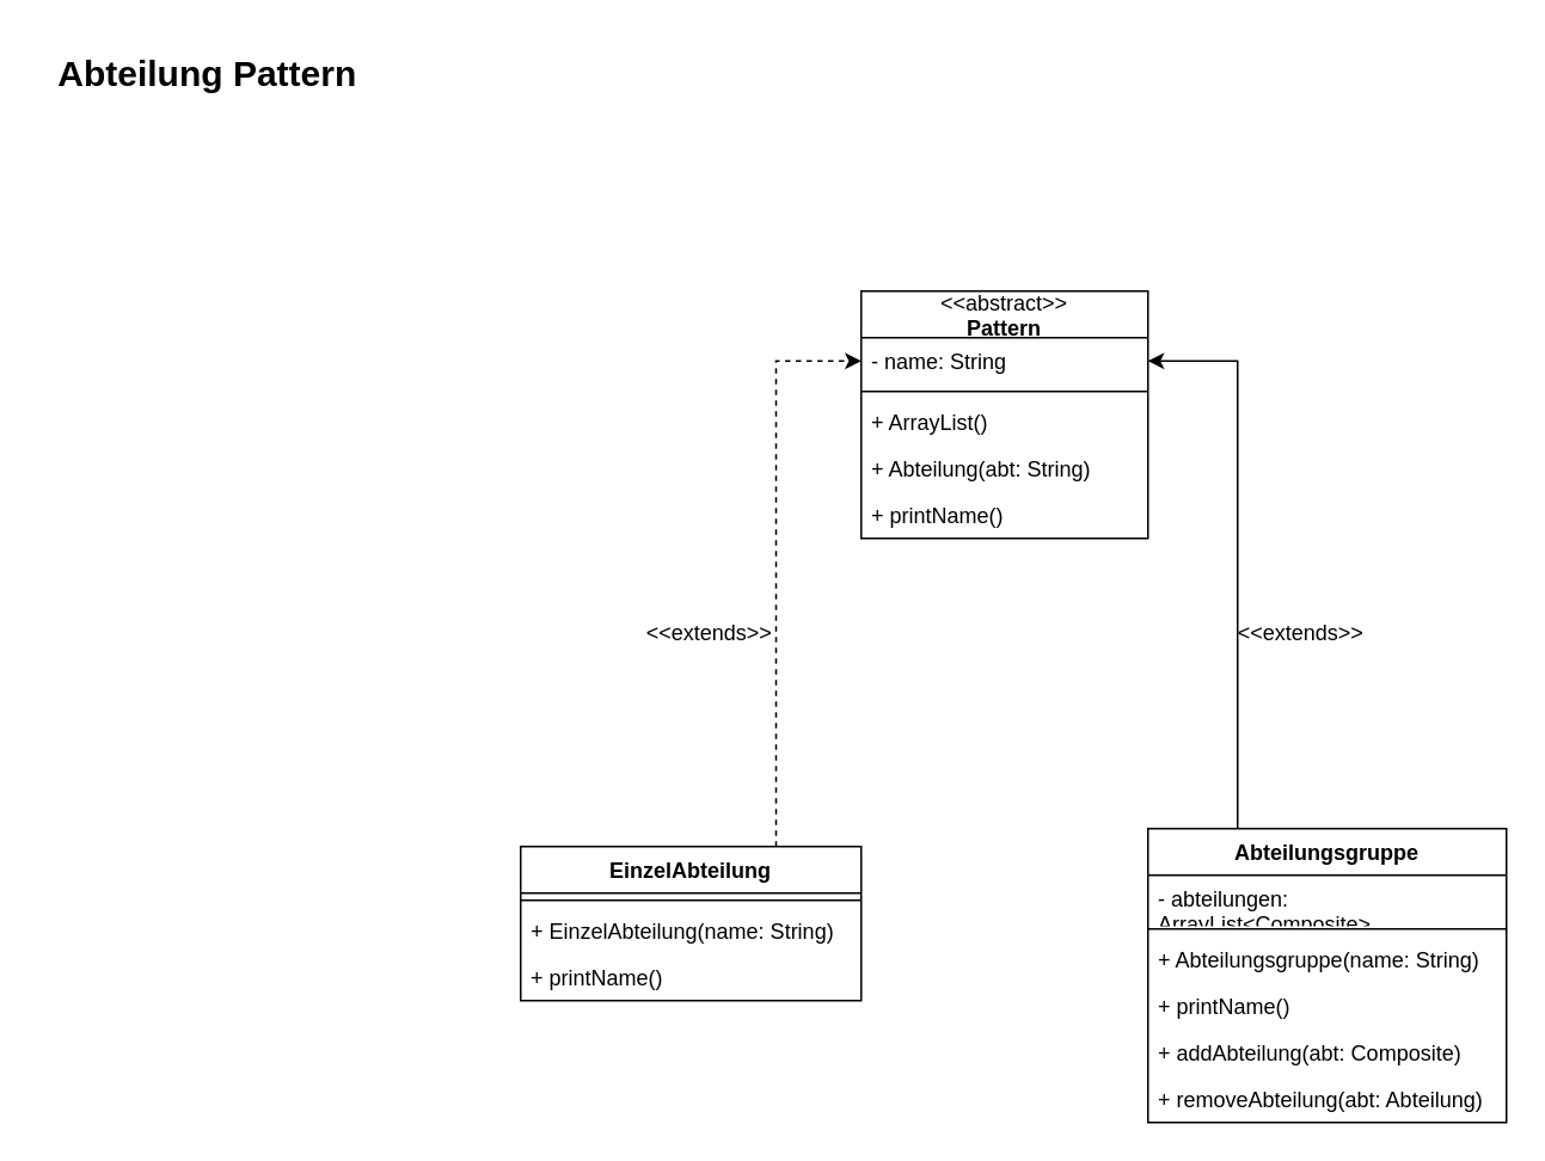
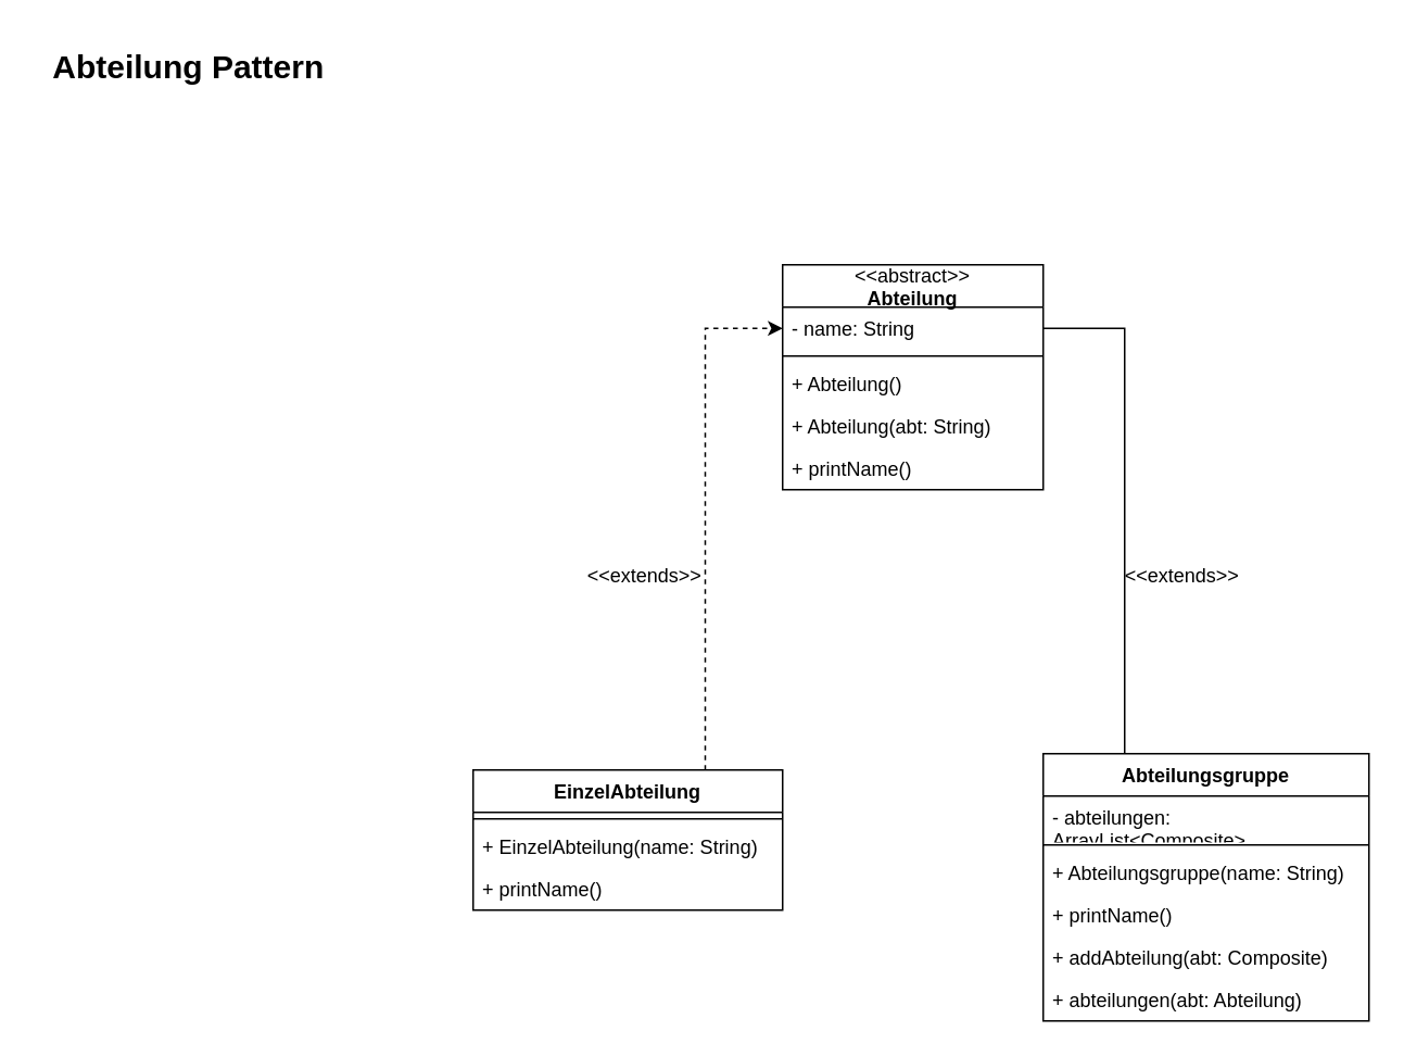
  <mxCell id="0" />
  <mxCell id="1" parent="0" />
  <mxCell id="2" style="edgeStyle=orthogonalEdgeStyle;rounded=0;orthogonalLoop=1;jettySize=auto;html=1;exitX=0.75;exitY=0;exitDx=0;exitDy=0;entryX=0;entryY=0.5;entryDx=0;entryDy=0;dashed=1;" edge="1" parent="1" source="3" target="8"><mxGeometry relative="1" as="geometry" /></mxCell>
  <mxCell id="3" value="EinzelAbteilung" style="swimlane;fontStyle=1;align=center;verticalAlign=top;childLayout=stackLayout;horizontal=1;startSize=26;horizontalStack=0;resizeParent=1;resizeParentMax=0;resizeLast=0;collapsible=1;marginBottom=0;whiteSpace=wrap;html=1;" vertex="1" parent="1"><mxGeometry x="290" y="472" width="190" height="86" as="geometry" /></mxCell>
  <mxCell id="4" value="" style="line;strokeWidth=1;fillColor=none;align=left;verticalAlign=middle;spacingTop=-1;spacingLeft=3;spacingRight=3;rotatable=0;labelPosition=right;points=[];portConstraint=eastwest;strokeColor=inherit;" vertex="1" parent="3"><mxGeometry y="26" width="190" height="8" as="geometry" /></mxCell>
  <mxCell id="5" value="+ EinzelAbteilung(name: String)" style="text;strokeColor=none;fillColor=none;align=left;verticalAlign=top;spacingLeft=4;spacingRight=4;overflow=hidden;rotatable=0;points=[[0,0.5],[1,0.5]];portConstraint=eastwest;whiteSpace=wrap;html=1;" vertex="1" parent="3"><mxGeometry y="34" width="190" height="26" as="geometry" /></mxCell>
  <mxCell id="6" value="+ printName()" style="text;strokeColor=none;fillColor=none;align=left;verticalAlign=top;spacingLeft=4;spacingRight=4;overflow=hidden;rotatable=0;points=[[0,0.5],[1,0.5]];portConstraint=eastwest;whiteSpace=wrap;html=1;" vertex="1" parent="3"><mxGeometry y="60" width="190" height="26" as="geometry" /></mxCell>
- <mxCell id="7" value="&lt;div style=&quot;margin-top: -7px;&quot;&gt;&lt;span style=&quot;font-weight: normal;&quot;&gt;&amp;lt;&amp;lt;abstract&amp;gt;&amp;gt;&lt;/span&gt;&lt;/div&gt;Pattern" style="swimlane;fontStyle=1;align=center;verticalAlign=top;childLayout=stackLayout;horizontal=1;startSize=26;horizontalStack=0;resizeParent=1;resizeParentMax=0;resizeLast=0;collapsible=1;marginBottom=0;whiteSpace=wrap;html=1;" vertex="1" parent="1"><mxGeometry x="480" y="162" width="160" height="138" as="geometry" /></mxCell>
+ <mxCell id="7" value="&lt;div style=&quot;margin-top: -7px;&quot;&gt;&lt;span style=&quot;font-weight: normal;&quot;&gt;&amp;lt;&amp;lt;abstract&amp;gt;&amp;gt;&lt;/span&gt;&lt;/div&gt;Abteilung" style="swimlane;fontStyle=1;align=center;verticalAlign=top;childLayout=stackLayout;horizontal=1;startSize=26;horizontalStack=0;resizeParent=1;resizeParentMax=0;resizeLast=0;collapsible=1;marginBottom=0;whiteSpace=wrap;html=1;" vertex="1" parent="1"><mxGeometry x="480" y="162" width="160" height="138" as="geometry" /></mxCell>
  <mxCell id="8" value="- name: String" style="text;strokeColor=none;fillColor=none;align=left;verticalAlign=top;spacingLeft=4;spacingRight=4;overflow=hidden;rotatable=0;points=[[0,0.5],[1,0.5]];portConstraint=eastwest;whiteSpace=wrap;html=1;" vertex="1" parent="7"><mxGeometry y="26" width="160" height="26" as="geometry" /></mxCell>
  <mxCell id="9" value="" style="line;strokeWidth=1;fillColor=none;align=left;verticalAlign=middle;spacingTop=-1;spacingLeft=3;spacingRight=3;rotatable=0;labelPosition=right;points=[];portConstraint=eastwest;strokeColor=inherit;" vertex="1" parent="7"><mxGeometry y="52" width="160" height="8" as="geometry" /></mxCell>
- <mxCell id="10" value="+ ArrayList()" style="text;strokeColor=none;fillColor=none;align=left;verticalAlign=top;spacingLeft=4;spacingRight=4;overflow=hidden;rotatable=0;points=[[0,0.5],[1,0.5]];portConstraint=eastwest;whiteSpace=wrap;html=1;" vertex="1" parent="7"><mxGeometry y="60" width="160" height="26" as="geometry" /></mxCell>
+ <mxCell id="10" value="+ Abteilung()" style="text;strokeColor=none;fillColor=none;align=left;verticalAlign=top;spacingLeft=4;spacingRight=4;overflow=hidden;rotatable=0;points=[[0,0.5],[1,0.5]];portConstraint=eastwest;whiteSpace=wrap;html=1;" vertex="1" parent="7"><mxGeometry y="60" width="160" height="26" as="geometry" /></mxCell>
  <mxCell id="11" value="+ Abteilung(abt: String)" style="text;strokeColor=none;fillColor=none;align=left;verticalAlign=top;spacingLeft=4;spacingRight=4;overflow=hidden;rotatable=0;points=[[0,0.5],[1,0.5]];portConstraint=eastwest;whiteSpace=wrap;html=1;" vertex="1" parent="7"><mxGeometry y="86" width="160" height="26" as="geometry" /></mxCell>
  <mxCell id="12" value="+ printName()" style="text;strokeColor=none;fillColor=none;align=left;verticalAlign=top;spacingLeft=4;spacingRight=4;overflow=hidden;rotatable=0;points=[[0,0.5],[1,0.5]];portConstraint=eastwest;whiteSpace=wrap;html=1;" vertex="1" parent="7"><mxGeometry y="112" width="160" height="26" as="geometry" /></mxCell>
- <mxCell id="13" style="edgeStyle=orthogonalEdgeStyle;rounded=0;orthogonalLoop=1;jettySize=auto;html=1;exitX=0.25;exitY=0;exitDx=0;exitDy=0;entryX=1;entryY=0.5;entryDx=0;entryDy=0;" edge="1" parent="1" source="14" target="8"><mxGeometry relative="1" as="geometry" /></mxCell>
+ <mxCell id="13" style="edgeStyle=orthogonalEdgeStyle;rounded=0;orthogonalLoop=1;jettySize=auto;html=1;exitX=0.25;exitY=0;exitDx=0;exitDy=0;entryX=1;entryY=0.5;entryDx=0;entryDy=0;endArrow=none;" edge="1" parent="1" source="14" target="8"><mxGeometry relative="1" as="geometry" /></mxCell>
  <mxCell id="14" value="Abteilungsgruppe" style="swimlane;fontStyle=1;align=center;verticalAlign=top;childLayout=stackLayout;horizontal=1;startSize=26;horizontalStack=0;resizeParent=1;resizeParentMax=0;resizeLast=0;collapsible=1;marginBottom=0;whiteSpace=wrap;html=1;" vertex="1" parent="1"><mxGeometry x="640" y="462" width="200" height="164" as="geometry" /></mxCell>
  <mxCell id="15" value="- abteilungen: ArrayList&amp;lt;Composite&amp;gt;" style="text;strokeColor=none;fillColor=none;align=left;verticalAlign=top;spacingLeft=4;spacingRight=4;overflow=hidden;rotatable=0;points=[[0,0.5],[1,0.5]];portConstraint=eastwest;whiteSpace=wrap;html=1;" vertex="1" parent="14"><mxGeometry y="26" width="200" height="26" as="geometry" /></mxCell>
  <mxCell id="16" value="" style="line;strokeWidth=1;fillColor=none;align=left;verticalAlign=middle;spacingTop=-1;spacingLeft=3;spacingRight=3;rotatable=0;labelPosition=right;points=[];portConstraint=eastwest;strokeColor=inherit;" vertex="1" parent="14"><mxGeometry y="52" width="200" height="8" as="geometry" /></mxCell>
  <mxCell id="17" value="+ Abteilungsgruppe(name: String)" style="text;strokeColor=none;fillColor=none;align=left;verticalAlign=top;spacingLeft=4;spacingRight=4;overflow=hidden;rotatable=0;points=[[0,0.5],[1,0.5]];portConstraint=eastwest;whiteSpace=wrap;html=1;" vertex="1" parent="14"><mxGeometry y="60" width="200" height="26" as="geometry" /></mxCell>
  <mxCell id="18" value="+ printName()" style="text;strokeColor=none;fillColor=none;align=left;verticalAlign=top;spacingLeft=4;spacingRight=4;overflow=hidden;rotatable=0;points=[[0,0.5],[1,0.5]];portConstraint=eastwest;whiteSpace=wrap;html=1;" vertex="1" parent="14"><mxGeometry y="86" width="200" height="26" as="geometry" /></mxCell>
  <mxCell id="19" value="+ addAbteilung(abt: Composite)" style="text;strokeColor=none;fillColor=none;align=left;verticalAlign=top;spacingLeft=4;spacingRight=4;overflow=hidden;rotatable=0;points=[[0,0.5],[1,0.5]];portConstraint=eastwest;whiteSpace=wrap;html=1;" vertex="1" parent="14"><mxGeometry y="112" width="200" height="26" as="geometry" /></mxCell>
- <mxCell id="20" value="+ removeAbteilung(abt: Abteilung)" style="text;strokeColor=none;fillColor=none;align=left;verticalAlign=top;spacingLeft=4;spacingRight=4;overflow=hidden;rotatable=0;points=[[0,0.5],[1,0.5]];portConstraint=eastwest;whiteSpace=wrap;html=1;" vertex="1" parent="14"><mxGeometry y="138" width="200" height="26" as="geometry" /></mxCell>
+ <mxCell id="20" value="+ abteilungen(abt: Abteilung)" style="text;strokeColor=none;fillColor=none;align=left;verticalAlign=top;spacingLeft=4;spacingRight=4;overflow=hidden;rotatable=0;points=[[0,0.5],[1,0.5]];portConstraint=eastwest;whiteSpace=wrap;html=1;" vertex="1" parent="14"><mxGeometry y="138" width="200" height="26" as="geometry" /></mxCell>
  <mxCell id="21" value="&amp;lt;&amp;lt;extends&amp;gt;&amp;gt;" style="text;html=1;align=center;verticalAlign=middle;resizable=0;points=[];autosize=1;strokeColor=none;fillColor=none;" vertex="1" parent="1"><mxGeometry x="680" y="338" width="90" height="30" as="geometry" /></mxCell>
  <mxCell id="22" value="&amp;lt;&amp;lt;extends&amp;gt;&amp;gt;" style="text;html=1;align=center;verticalAlign=middle;resizable=0;points=[];autosize=1;strokeColor=none;fillColor=none;" vertex="1" parent="1"><mxGeometry x="350" y="338" width="90" height="30" as="geometry" /></mxCell>
  <mxCell id="23" value="Abteilung Pattern" style="text;html=1;align=center;verticalAlign=middle;resizable=0;points=[];autosize=1;strokeColor=none;fillColor=none;fontSize=20;fontStyle=1" vertex="1" parent="1"><mxGeometry x="20" y="20" width="190" height="40" as="geometry" /></mxCell>
